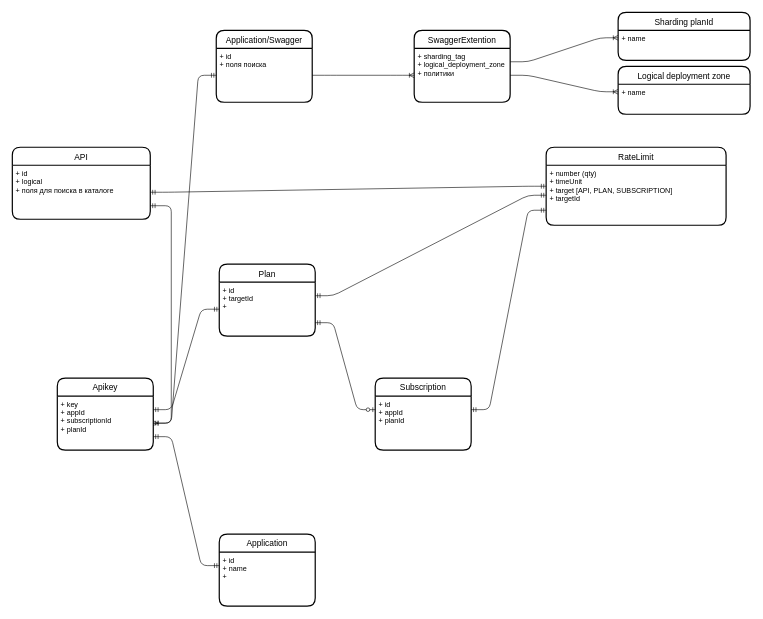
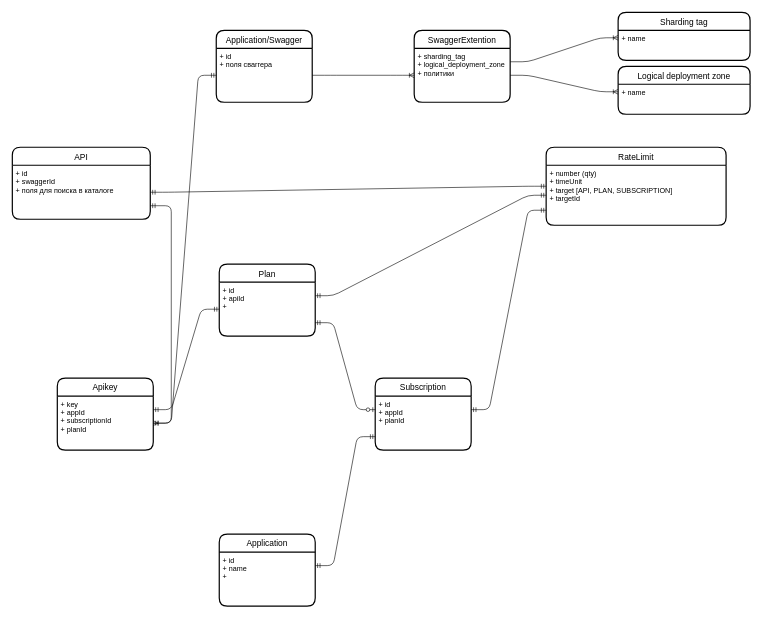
  <mxCell id="0" />
  <mxCell id="1" parent="0" />
  <mxCell id="2" value="Application/Swagger" style="swimlane;childLayout=stackLayout;horizontal=1;startSize=30;horizontalStack=0;rounded=1;fontSize=14;fontStyle=0;strokeWidth=2;resizeParent=0;resizeLast=1;shadow=0;dashed=0;align=center;" vertex="1" parent="1"><mxGeometry x="360" y="50" width="160" height="120" as="geometry" /></mxCell>
- <mxCell id="3" value="+ id&#10;+ поля поиска" style="align=left;strokeColor=none;fillColor=none;spacingLeft=4;fontSize=12;verticalAlign=top;resizable=0;rotatable=0;part=1;" vertex="1" parent="2"><mxGeometry y="30" width="160" height="90" as="geometry" /></mxCell>
+ <mxCell id="3" value="+ id&#10;+ поля сваггера" style="align=left;strokeColor=none;fillColor=none;spacingLeft=4;fontSize=12;verticalAlign=top;resizable=0;rotatable=0;part=1;" vertex="1" parent="2"><mxGeometry y="30" width="160" height="90" as="geometry" /></mxCell>
  <mxCell id="4" value="SwaggerExtention" style="swimlane;childLayout=stackLayout;horizontal=1;startSize=30;horizontalStack=0;rounded=1;fontSize=14;fontStyle=0;strokeWidth=2;resizeParent=0;resizeLast=1;shadow=0;dashed=0;align=center;" vertex="1" parent="1"><mxGeometry x="690" y="50" width="160" height="120" as="geometry" /></mxCell>
  <mxCell id="5" value="+ sharding_tag&#10;+ logical_deployment_zone&#10;+ политики" style="align=left;strokeColor=none;fillColor=none;spacingLeft=4;fontSize=12;verticalAlign=top;resizable=0;rotatable=0;part=1;" vertex="1" parent="4"><mxGeometry y="30" width="160" height="90" as="geometry" /></mxCell>
  <mxCell id="6" value="" style="edgeStyle=entityRelationEdgeStyle;fontSize=12;html=1;endArrow=ERoneToMany;exitX=1;exitY=0.5;exitDx=0;exitDy=0;entryX=0;entryY=0.5;entryDx=0;entryDy=0;" edge="1" parent="1" source="3" target="5"><mxGeometry width="100" height="100" relative="1" as="geometry"><mxPoint x="780" y="350" as="sourcePoint" /><mxPoint x="880" y="250" as="targetPoint" /></mxGeometry></mxCell>
  <mxCell id="7" value="Application" style="swimlane;childLayout=stackLayout;horizontal=1;startSize=30;horizontalStack=0;rounded=1;fontSize=14;fontStyle=0;strokeWidth=2;resizeParent=0;resizeLast=1;shadow=0;dashed=0;align=center;" vertex="1" parent="1"><mxGeometry x="365" y="890" width="160" height="120" as="geometry" /></mxCell>
  <mxCell id="8" value="+ id&#10;+ name&#10;+ " style="align=left;strokeColor=none;fillColor=none;spacingLeft=4;fontSize=12;verticalAlign=top;resizable=0;rotatable=0;part=1;" vertex="1" parent="7"><mxGeometry y="30" width="160" height="90" as="geometry" /></mxCell>
  <mxCell id="9" value="API" style="swimlane;childLayout=stackLayout;horizontal=1;startSize=30;horizontalStack=0;rounded=1;fontSize=14;fontStyle=0;strokeWidth=2;resizeParent=0;resizeLast=1;shadow=0;dashed=0;align=center;" vertex="1" parent="1"><mxGeometry x="20" y="245" width="230" height="120" as="geometry" /></mxCell>
- <mxCell id="10" value="+ id&#10;+ logical&#10;+ поля для поиска в каталоге" style="align=left;strokeColor=none;fillColor=none;spacingLeft=4;fontSize=12;verticalAlign=top;resizable=0;rotatable=0;part=1;" vertex="1" parent="9"><mxGeometry y="30" width="230" height="90" as="geometry" /></mxCell>
+ <mxCell id="10" value="+ id&#10;+ swaggerId&#10;+ поля для поиска в каталоге" style="align=left;strokeColor=none;fillColor=none;spacingLeft=4;fontSize=12;verticalAlign=top;resizable=0;rotatable=0;part=1;" vertex="1" parent="9"><mxGeometry y="30" width="230" height="90" as="geometry" /></mxCell>
  <mxCell id="11" value="Plan" style="swimlane;childLayout=stackLayout;horizontal=1;startSize=30;horizontalStack=0;rounded=1;fontSize=14;fontStyle=0;strokeWidth=2;resizeParent=0;resizeLast=1;shadow=0;dashed=0;align=center;" vertex="1" parent="1"><mxGeometry x="365" y="440" width="160" height="120" as="geometry" /></mxCell>
- <mxCell id="12" value="+ id&#10;+ targetId&#10;+ " style="align=left;strokeColor=none;fillColor=none;spacingLeft=4;fontSize=12;verticalAlign=top;resizable=0;rotatable=0;part=1;" vertex="1" parent="11"><mxGeometry y="30" width="160" height="90" as="geometry" /></mxCell>
+ <mxCell id="12" value="+ id&#10;+ apiId&#10;+ " style="align=left;strokeColor=none;fillColor=none;spacingLeft=4;fontSize=12;verticalAlign=top;resizable=0;rotatable=0;part=1;" vertex="1" parent="11"><mxGeometry y="30" width="160" height="90" as="geometry" /></mxCell>
  <mxCell id="13" value="Subscription" style="swimlane;childLayout=stackLayout;horizontal=1;startSize=30;horizontalStack=0;rounded=1;fontSize=14;fontStyle=0;strokeWidth=2;resizeParent=0;resizeLast=1;shadow=0;dashed=0;align=center;" vertex="1" parent="1"><mxGeometry x="625" y="630" width="160" height="120" as="geometry" /></mxCell>
  <mxCell id="14" value="+ id&#10;+ appId&#10;+ planId" style="align=left;strokeColor=none;fillColor=none;spacingLeft=4;fontSize=12;verticalAlign=top;resizable=0;rotatable=0;part=1;" vertex="1" parent="13"><mxGeometry y="30" width="160" height="90" as="geometry" /></mxCell>
  <mxCell id="15" value="Apikey" style="swimlane;childLayout=stackLayout;horizontal=1;startSize=30;horizontalStack=0;rounded=1;fontSize=14;fontStyle=0;strokeWidth=2;resizeParent=0;resizeLast=1;shadow=0;dashed=0;align=center;" vertex="1" parent="1"><mxGeometry x="95" y="630" width="160" height="120" as="geometry" /></mxCell>
  <mxCell id="16" value="+ key&#10;+ appId&#10;+ subscriptionId&#10;+ planId" style="align=left;strokeColor=none;fillColor=none;spacingLeft=4;fontSize=12;verticalAlign=top;resizable=0;rotatable=0;part=1;" vertex="1" parent="15"><mxGeometry y="30" width="160" height="90" as="geometry" /></mxCell>
  <mxCell id="17" value="" style="edgeStyle=entityRelationEdgeStyle;fontSize=12;html=1;endArrow=ERoneToMany;startArrow=ERmandOne;exitX=1;exitY=0.75;exitDx=0;exitDy=0;" edge="1" parent="1" source="10" target="16"><mxGeometry width="100" height="100" relative="1" as="geometry"><mxPoint x="550" y="490" as="sourcePoint" /><mxPoint x="650" y="390" as="targetPoint" /></mxGeometry></mxCell>
  <mxCell id="18" value="" style="edgeStyle=entityRelationEdgeStyle;fontSize=12;html=1;endArrow=ERzeroToOne;startArrow=ERmandOne;exitX=1;exitY=0.75;exitDx=0;exitDy=0;entryX=0;entryY=0.25;entryDx=0;entryDy=0;" edge="1" parent="1" source="12" target="14"><mxGeometry width="100" height="100" relative="1" as="geometry"><mxPoint x="550" y="650" as="sourcePoint" /><mxPoint x="650" y="550" as="targetPoint" /></mxGeometry></mxCell>
- <mxCell id="20" value="" style="edgeStyle=entityRelationEdgeStyle;fontSize=12;html=1;endArrow=ERmandOne;startArrow=ERmandOne;exitX=1;exitY=0.75;exitDx=0;exitDy=0;entryX=0;entryY=0.25;entryDx=0;entryDy=0;" edge="1" parent="1" source="16" target="8"><mxGeometry width="100" height="100" relative="1" as="geometry"><mxPoint x="550" y="700" as="sourcePoint" /><mxPoint x="650" y="600" as="targetPoint" /></mxGeometry></mxCell>
+ <mxCell id="19" value="" style="edgeStyle=entityRelationEdgeStyle;fontSize=12;html=1;endArrow=ERmandOne;startArrow=ERmandOne;exitX=1;exitY=0.25;exitDx=0;exitDy=0;entryX=0;entryY=0.75;entryDx=0;entryDy=0;" edge="1" parent="1" source="8" target="14"><mxGeometry width="100" height="100" relative="1" as="geometry"><mxPoint x="550" y="700" as="sourcePoint" /><mxPoint x="650" y="600" as="targetPoint" /></mxGeometry></mxCell>
  <mxCell id="21" value="" style="edgeStyle=entityRelationEdgeStyle;fontSize=12;html=1;endArrow=ERmandOne;startArrow=ERmandOne;exitX=1;exitY=0.5;exitDx=0;exitDy=0;" edge="1" parent="1" source="16" target="3"><mxGeometry width="100" height="100" relative="1" as="geometry"><mxPoint x="550" y="700" as="sourcePoint" /><mxPoint x="650" y="600" as="targetPoint" /></mxGeometry></mxCell>
  <mxCell id="22" value="" style="edgeStyle=entityRelationEdgeStyle;fontSize=12;html=1;endArrow=ERmandOne;startArrow=ERmandOne;exitX=1;exitY=0.25;exitDx=0;exitDy=0;entryX=0;entryY=0.5;entryDx=0;entryDy=0;" edge="1" parent="1" source="16" target="12"><mxGeometry width="100" height="100" relative="1" as="geometry"><mxPoint x="550" y="700" as="sourcePoint" /><mxPoint x="650" y="600" as="targetPoint" /></mxGeometry></mxCell>
  <mxCell id="23" value="RateLimit" style="swimlane;childLayout=stackLayout;horizontal=1;startSize=30;horizontalStack=0;rounded=1;fontSize=14;fontStyle=0;strokeWidth=2;resizeParent=0;resizeLast=1;shadow=0;dashed=0;align=center;" vertex="1" parent="1"><mxGeometry x="910" y="245" width="300" height="130" as="geometry" /></mxCell>
  <mxCell id="24" value="+ number (qty)&#10;+ timeUnit&#10;+ target [API, PLAN, SUBSCRIPTION]&#10;+ targetId" style="align=left;strokeColor=none;fillColor=none;spacingLeft=4;fontSize=12;verticalAlign=top;resizable=0;rotatable=0;part=1;" vertex="1" parent="23"><mxGeometry y="30" width="300" height="100" as="geometry" /></mxCell>
  <mxCell id="25" value="" style="edgeStyle=entityRelationEdgeStyle;fontSize=12;html=1;endArrow=ERmandOne;startArrow=ERmandOne;entryX=0;entryY=0.5;entryDx=0;entryDy=0;exitX=1;exitY=0.5;exitDx=0;exitDy=0;" edge="1" parent="1" source="10" target="23"><mxGeometry width="100" height="100" relative="1" as="geometry"><mxPoint x="550" y="540" as="sourcePoint" /><mxPoint x="650" y="440" as="targetPoint" /></mxGeometry></mxCell>
  <mxCell id="26" value="" style="edgeStyle=entityRelationEdgeStyle;fontSize=12;html=1;endArrow=ERmandOne;startArrow=ERmandOne;entryX=0;entryY=0.5;entryDx=0;entryDy=0;exitX=1;exitY=0.25;exitDx=0;exitDy=0;" edge="1" parent="1" source="12" target="24"><mxGeometry width="100" height="100" relative="1" as="geometry"><mxPoint x="550" y="540" as="sourcePoint" /><mxPoint x="650" y="440" as="targetPoint" /></mxGeometry></mxCell>
  <mxCell id="27" value="" style="edgeStyle=entityRelationEdgeStyle;fontSize=12;html=1;endArrow=ERmandOne;startArrow=ERmandOne;entryX=0;entryY=0.75;entryDx=0;entryDy=0;exitX=1;exitY=0.25;exitDx=0;exitDy=0;" edge="1" parent="1" source="14" target="24"><mxGeometry width="100" height="100" relative="1" as="geometry"><mxPoint x="980" y="570" as="sourcePoint" /><mxPoint x="1080" y="470" as="targetPoint" /></mxGeometry></mxCell>
- <mxCell id="28" value="Sharding planId" style="swimlane;childLayout=stackLayout;horizontal=1;startSize=30;horizontalStack=0;rounded=1;fontSize=14;fontStyle=0;strokeWidth=2;resizeParent=0;resizeLast=1;shadow=0;dashed=0;align=center;" vertex="1" parent="1"><mxGeometry x="1030" y="20" width="220" height="80" as="geometry" /></mxCell>
+ <mxCell id="28" value="Sharding tag" style="swimlane;childLayout=stackLayout;horizontal=1;startSize=30;horizontalStack=0;rounded=1;fontSize=14;fontStyle=0;strokeWidth=2;resizeParent=0;resizeLast=1;shadow=0;dashed=0;align=center;" vertex="1" parent="1"><mxGeometry x="1030" y="20" width="220" height="80" as="geometry" /></mxCell>
  <mxCell id="29" value="+ name" style="align=left;strokeColor=none;fillColor=none;spacingLeft=4;fontSize=12;verticalAlign=top;resizable=0;rotatable=0;part=1;" vertex="1" parent="28"><mxGeometry y="30" width="220" height="50" as="geometry" /></mxCell>
  <mxCell id="30" value="" style="edgeStyle=entityRelationEdgeStyle;fontSize=12;html=1;endArrow=ERoneToMany;exitX=1;exitY=0.25;exitDx=0;exitDy=0;entryX=0;entryY=0.25;entryDx=0;entryDy=0;" edge="1" parent="1" source="5" target="29"><mxGeometry width="100" height="100" relative="1" as="geometry"><mxPoint x="950" y="400" as="sourcePoint" /><mxPoint x="1050" y="300" as="targetPoint" /></mxGeometry></mxCell>
  <mxCell id="31" value="Logical deployment zone" style="swimlane;childLayout=stackLayout;horizontal=1;startSize=30;horizontalStack=0;rounded=1;fontSize=14;fontStyle=0;strokeWidth=2;resizeParent=0;resizeLast=1;shadow=0;dashed=0;align=center;" vertex="1" parent="1"><mxGeometry x="1030" y="110" width="220" height="80" as="geometry" /></mxCell>
  <mxCell id="32" value="+ name" style="align=left;strokeColor=none;fillColor=none;spacingLeft=4;fontSize=12;verticalAlign=top;resizable=0;rotatable=0;part=1;" vertex="1" parent="31"><mxGeometry y="30" width="220" height="50" as="geometry" /></mxCell>
  <mxCell id="33" value="" style="edgeStyle=entityRelationEdgeStyle;fontSize=12;html=1;endArrow=ERoneToMany;exitX=1;exitY=0.5;exitDx=0;exitDy=0;entryX=0;entryY=0.25;entryDx=0;entryDy=0;" edge="1" parent="1" source="5" target="32"><mxGeometry width="100" height="100" relative="1" as="geometry"><mxPoint x="950" y="400" as="sourcePoint" /><mxPoint x="1050" y="300" as="targetPoint" /></mxGeometry></mxCell>
